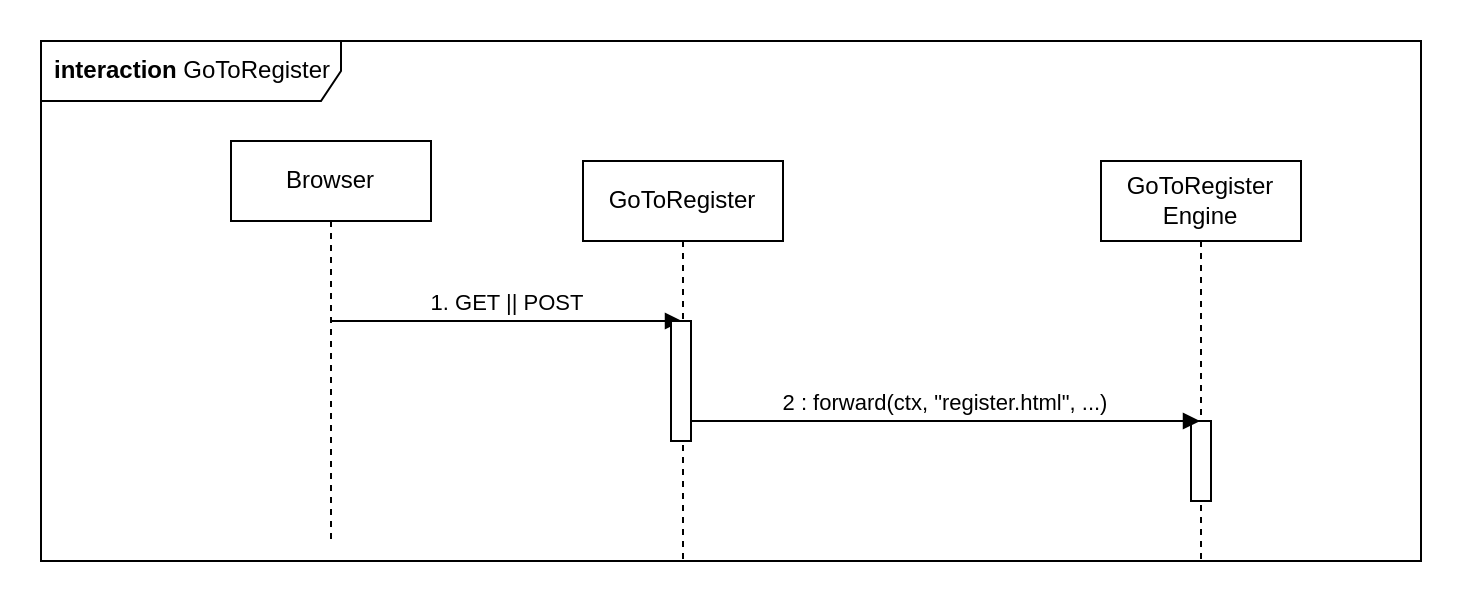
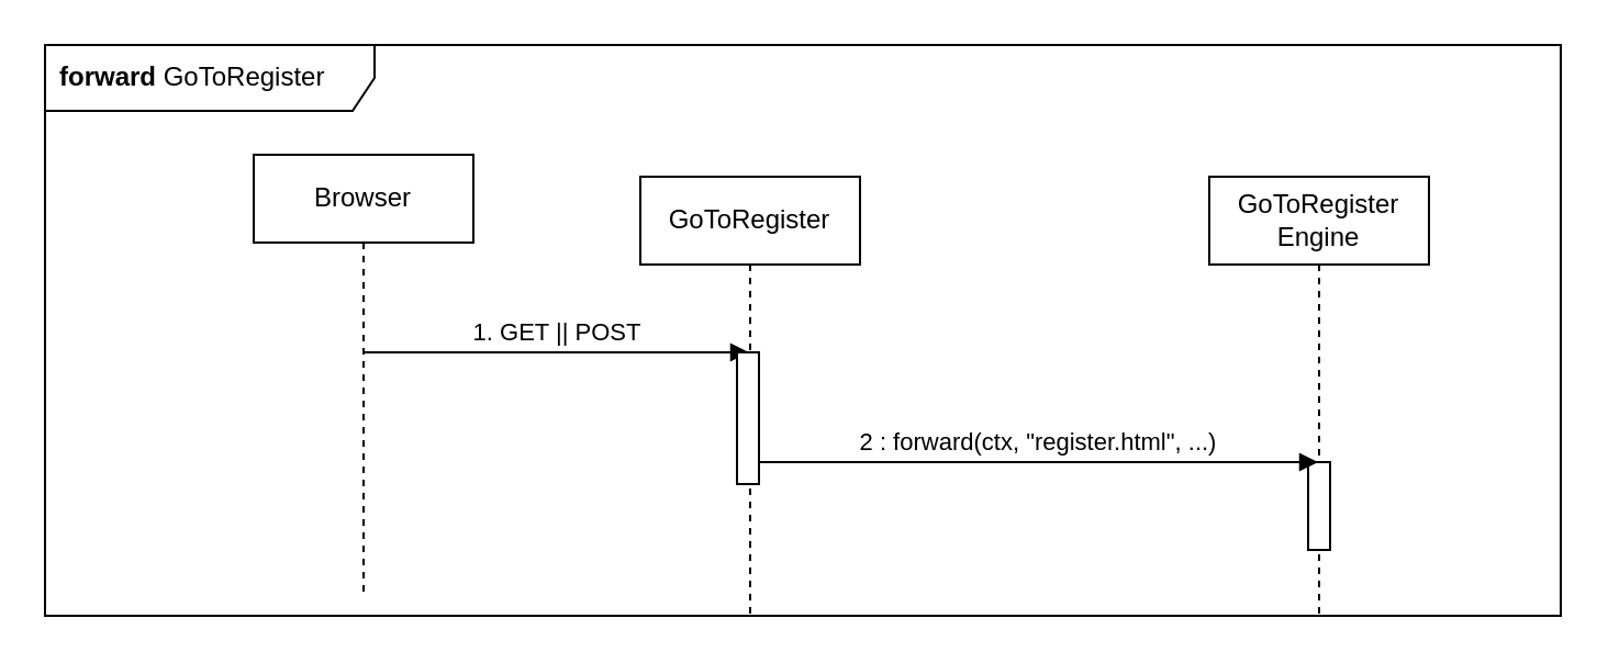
  <mxCell id="0" />
  <mxCell id="1" parent="0" />
- <mxCell id="2" value="&lt;b&gt;interaction&lt;/b&gt; GoToRegister" style="shape=umlFrame;whiteSpace=wrap;html=1;width=150;height=30;boundedLbl=1;verticalAlign=middle;align=left;spacingLeft=5;" vertex="1" parent="1"><mxGeometry x="20" y="20" width="690" height="260" as="geometry" /></mxCell>
+ <mxCell id="2" value="&lt;b&gt;forward&lt;/b&gt; GoToRegister" style="shape=umlFrame;whiteSpace=wrap;html=1;width=150;height=30;boundedLbl=1;verticalAlign=middle;align=left;spacingLeft=5;" vertex="1" parent="1"><mxGeometry x="20" y="20" width="690" height="260" as="geometry" /></mxCell>
  <mxCell id="3" value="Browser" style="shape=umlLifeline;perimeter=lifelinePerimeter;whiteSpace=wrap;html=1;container=1;collapsible=0;recursiveResize=0;outlineConnect=0;" vertex="1" parent="1"><mxGeometry x="115" y="70" width="100" height="200" as="geometry" /></mxCell>
  <mxCell id="4" value="GoToRegister" style="shape=umlLifeline;perimeter=lifelinePerimeter;whiteSpace=wrap;html=1;container=1;collapsible=0;recursiveResize=0;outlineConnect=0;" vertex="1" parent="1"><mxGeometry x="291" y="80" width="100" height="200" as="geometry" /></mxCell>
  <mxCell id="5" value="GoToRegister Engine" style="shape=umlLifeline;perimeter=lifelinePerimeter;whiteSpace=wrap;html=1;container=1;collapsible=0;recursiveResize=0;outlineConnect=0;" vertex="1" parent="1"><mxGeometry x="550" y="80" width="100" height="200" as="geometry" /></mxCell>
  <mxCell id="6" value="" style="html=1;points=[];perimeter=orthogonalPerimeter;" vertex="1" parent="5"><mxGeometry x="45" y="130" width="10" height="40" as="geometry" /></mxCell>
  <mxCell id="7" value="1. GET || POST" style="html=1;verticalAlign=bottom;labelBackgroundColor=none;endArrow=block;endFill=1;rounded=0;" edge="1" parent="1" source="3" target="4"><mxGeometry width="160" relative="1" as="geometry"><mxPoint x="370" y="270" as="sourcePoint" /><mxPoint x="530" y="270" as="targetPoint" /><Array as="points"><mxPoint x="230" y="160" /></Array></mxGeometry></mxCell>
  <mxCell id="8" value="2 : forward(ctx, &quot;register.html&quot;, ...)" style="html=1;verticalAlign=bottom;labelBackgroundColor=none;endArrow=block;endFill=1;rounded=0;startArrow=none;" edge="1" parent="1" source="9" target="5"><mxGeometry width="160" relative="1" as="geometry"><mxPoint x="139.167" y="170" as="sourcePoint" /><mxPoint x="349.5" y="170" as="targetPoint" /><Array as="points"><mxPoint x="540" y="210" /></Array></mxGeometry></mxCell>
  <mxCell id="9" value="" style="html=1;points=[];perimeter=orthogonalPerimeter;" vertex="1" parent="1"><mxGeometry x="335" y="160" width="10" height="60" as="geometry" /></mxCell>
  <mxCell id="10" value="" style="html=1;verticalAlign=bottom;labelBackgroundColor=none;endArrow=none;endFill=1;rounded=0;" edge="1" parent="1" source="4" target="9"><mxGeometry width="160" relative="1" as="geometry"><mxPoint x="339.167" y="190" as="sourcePoint" /><mxPoint x="746.5" y="190" as="targetPoint" /><Array as="points" /></mxGeometry></mxCell>
